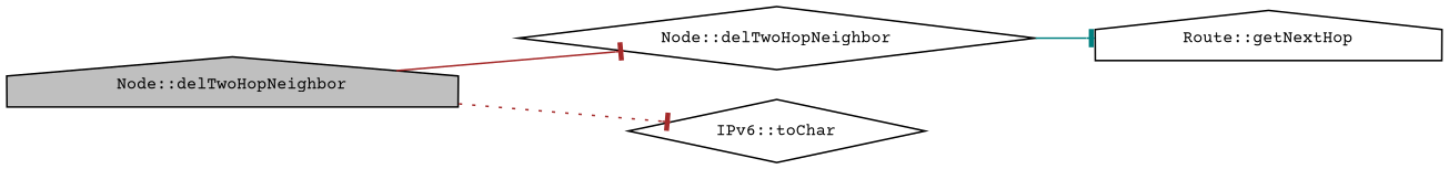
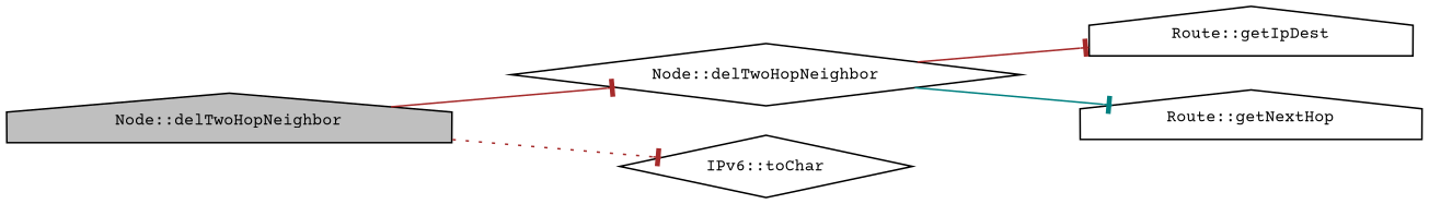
  digraph {
    rankdir=LR
    fontname="Courier Prime"
    node [color=black fillcolor=white fontname="Courier Prime" fontsize=10 shape=house style=filled]
    edge [color=brown fontname="Courier Prime" fontsize=10 labelfontname=Helvetica labelfontsize=10 style=solid arrowhead=tee]
    n1 [fillcolor=grey75 fontcolor=black height=0.2 label="Node::delTwoHopNeighbor" width=0.4]
    n2 [height=0.2 label="Node::delTwoHopNeighbor" shape=diamond width=0.4]
    n3 [height=0.2 label="IPv6::toChar" shape=diamond width=0.4]
+   n4 [height=0.2 label="Route::getIpDest" width=0.4]
    n5 [height=0.2 label="Route::getNextHop" width=0.4]
    n1 -> n2
    n1 -> n3 [style=dotted]
+   n2 -> n4
    n2 -> n5 [color=teal]
  }
